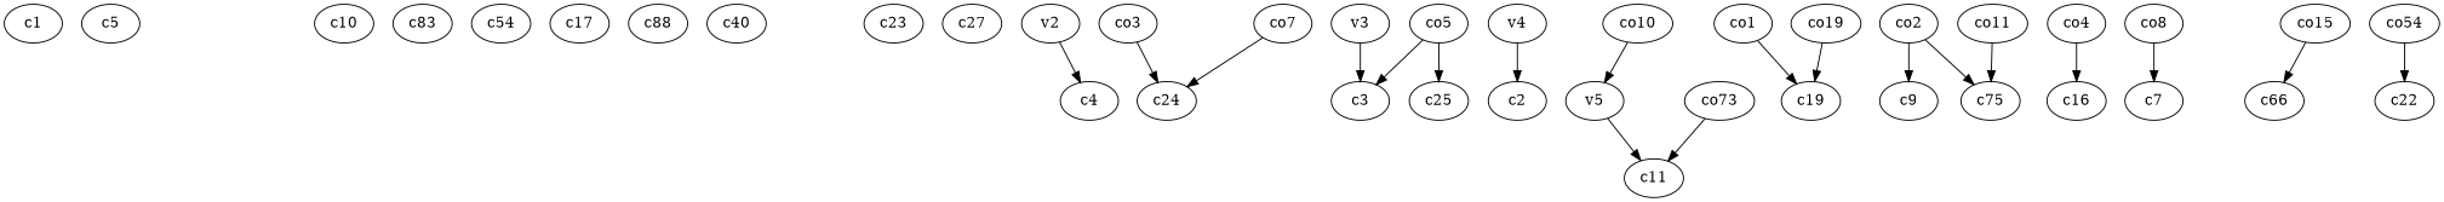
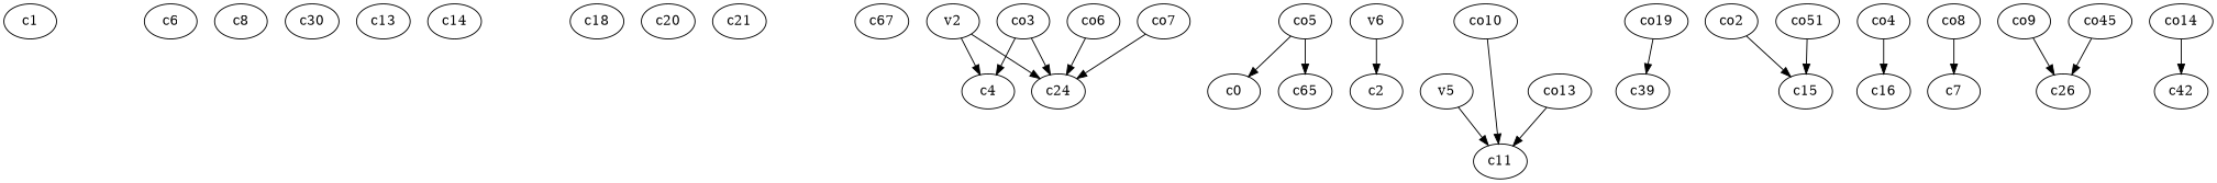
  strict digraph {
    edge [weight=1]
    c1
-   c5
-   c10
-   c13 [label=c83]
-   c14 [label=c54]
-   c17
-   c18 [label=c88]
-   c20 [label=c40]
-   c23
-   c27
+   c6
+   c8
+   c10 [label=c30]
+   c13
+   c14
+   c18
+   c20
+   c21
+   c27 [label=c67]
    v2
    c4
    c24
-   v3
-   c3
-   v4
+   c3 [label=c0]
+   v4 [label=v6]
    c2
    v5
    c11
-   co1
-   c19
+   c19 [label=c39]
    co2
-   c9
-   c15 [label=c75]
+   c15
    co3
    co4
    c16
    co5
-   c25
+   c25 [label=c65]
+   co6
    co7
    co8
    c7
-   c26 [label=c66]
+   co9
+   c26
    co10
-   co11
+   co11 [label=co51]
    n41 [label=co19]
-   co13 [label=co73]
-   co14 [label=co54]
-   c22
-   co15
+   co13
+   co14
+   c22 [label=c42]
+   co15 [label=co45]
    v2 -> c4
-   v3 -> c3
+   v2 -> c24
    v4 -> c2
    v5 -> c11
-   co1 -> c19
-   co2 -> c9
    co2 -> c15
+   co3 -> c4
    co3 -> c24
    co4 -> c16
    co5 -> c3
    co5 -> c25
+   co6 -> c24
    co7 -> c24
    co8 -> c7
-   co10 -> v5
+   co9 -> c26
+   co10 -> c11
    co11 -> c15
    n41 -> c19
    co13 -> c11
    co14 -> c22
    co15 -> c26
  }
